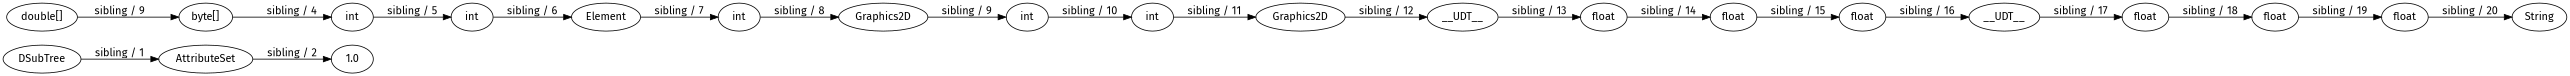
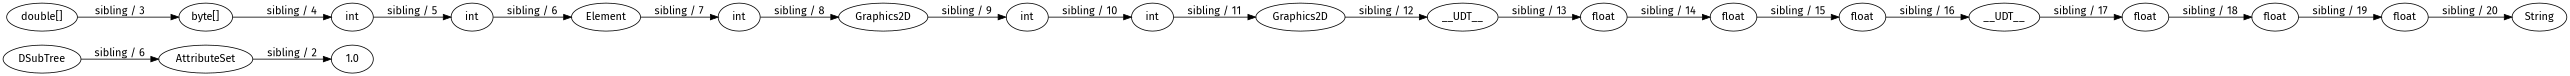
  digraph {
    fontname="Fira Sans"
    rankdir=LR
    node [fontname="Fira Sans"]
    edge [constraint=true direction=LR fontname="Fira Sans"]
    n1 [label=1.0]
    n2 [label=DSubTree]
    n3 [label=AttributeSet]
    n4 [label="double[]"]
    n5 [label="byte[]"]
    n6 [label=int]
    n7 [label=int]
    n8 [label=Element]
    n9 [label=int]
    n10 [label=Graphics2D]
    n11 [label=int]
    n12 [label=int]
    n13 [label=Graphics2D]
    n14 [label=__UDT__]
    n15 [label=float]
    n16 [label=float]
    n17 [label=float]
    n18 [label=__UDT__]
    n19 [label=float]
    n20 [label=float]
    n21 [label=float]
    n22 [label=String]
-   n2 -> n3 [label="sibling / 1"]
+   n2 -> n3 [label="sibling / 6"]
    n3 -> n1 [label="sibling / 2"]
-   n4 -> n5 [label="sibling / 9"]
+   n4 -> n5 [label="sibling / 3"]
    n5 -> n6 [label="sibling / 4"]
    n6 -> n7 [label="sibling / 5"]
    n7 -> n8 [label="sibling / 6"]
    n8 -> n9 [label="sibling / 7"]
    n9 -> n10 [label="sibling / 8"]
    n10 -> n11 [label="sibling / 9"]
    n11 -> n12 [label="sibling / 10"]
    n12 -> n13 [label="sibling / 11"]
    n13 -> n14 [label="sibling / 12"]
    n14 -> n15 [label="sibling / 13"]
    n15 -> n16 [label="sibling / 14"]
    n16 -> n17 [label="sibling / 15"]
    n17 -> n18 [label="sibling / 16"]
    n18 -> n19 [label="sibling / 17"]
    n19 -> n20 [label="sibling / 18"]
    n20 -> n21 [label="sibling / 19"]
    n21 -> n22 [label="sibling / 20"]
  }
